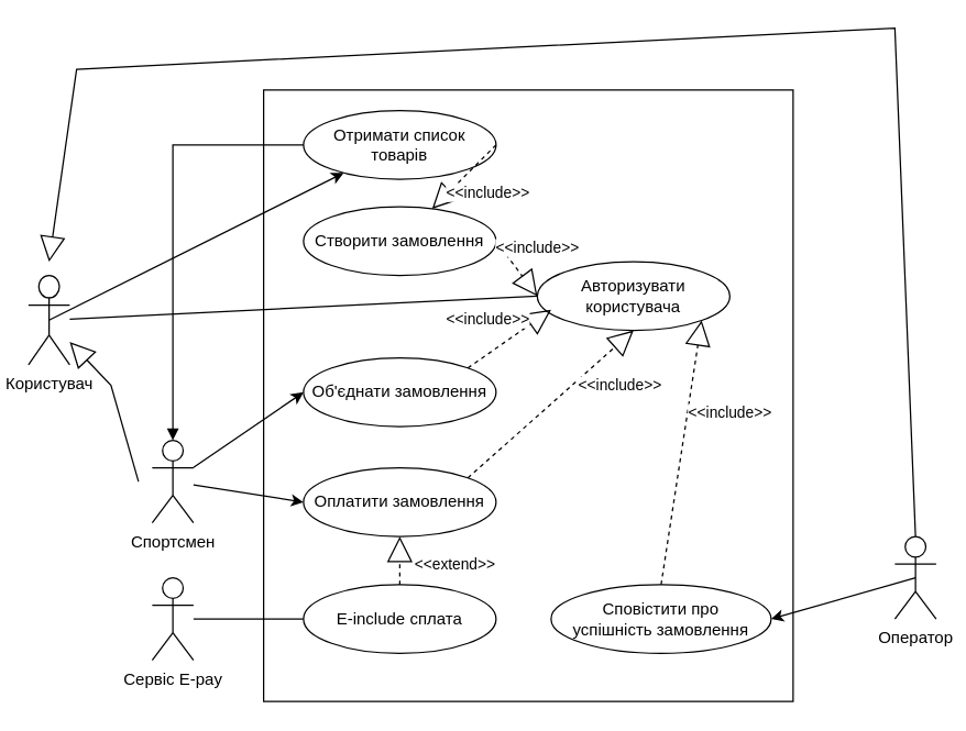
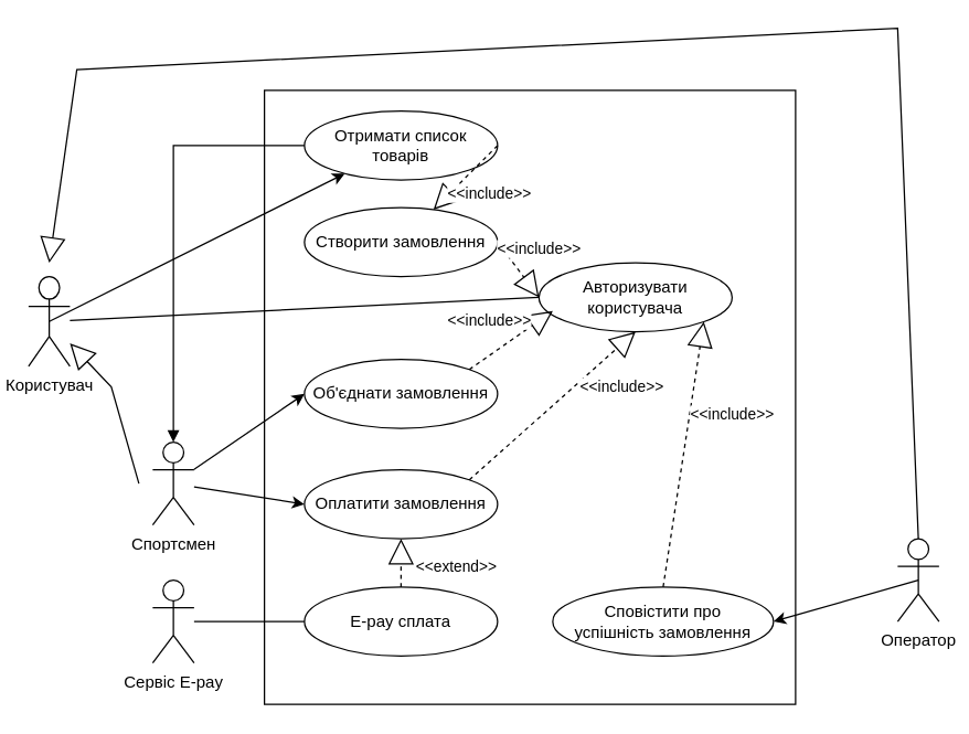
  <mxCell id="0" />
  <mxCell id="1" parent="0" />
  <mxCell id="2" style="edgeStyle=orthogonalEdgeStyle;rounded=0;orthogonalLoop=1;jettySize=auto;html=1;exitX=0.5;exitY=1;exitDx=0;exitDy=0;entryX=0.5;entryY=0;entryDx=0;entryDy=0;" parent="1" edge="1"><mxGeometry relative="1" as="geometry"><mxPoint x="440" y="395" as="sourcePoint" /></mxGeometry></mxCell>
  <mxCell id="3" value="Користувач" style="shape=umlActor;verticalLabelPosition=bottom;verticalAlign=top;html=1;outlineConnect=0;" parent="1" vertex="1"><mxGeometry x="20" y="200" width="30" height="65" as="geometry" /></mxCell>
  <mxCell id="4" value="" style="rounded=0;whiteSpace=wrap;html=1;" parent="1" vertex="1"><mxGeometry x="191" y="65" width="385" height="445" as="geometry" /></mxCell>
  <mxCell id="5" value="Отримати список&lt;br&gt;товарів" style="ellipse;whiteSpace=wrap;html=1;" parent="1" vertex="1"><mxGeometry x="220" y="80" width="140" height="50" as="geometry" /></mxCell>
  <mxCell id="6" value="Створити замовлення" style="ellipse;whiteSpace=wrap;html=1;" parent="1" vertex="1"><mxGeometry x="220" y="150" width="140" height="50" as="geometry" /></mxCell>
  <mxCell id="7" value="Об'єднати замовлення" style="ellipse;whiteSpace=wrap;html=1;" parent="1" vertex="1"><mxGeometry x="220" y="260" width="140" height="50" as="geometry" /></mxCell>
  <mxCell id="8" value="Оплатити замовлення" style="ellipse;whiteSpace=wrap;html=1;" parent="1" vertex="1"><mxGeometry x="220" y="340" width="140" height="50" as="geometry" /></mxCell>
  <mxCell id="9" value="Сповістити про&lt;br&gt;успішність замовлення" style="ellipse;whiteSpace=wrap;html=1;" parent="1" vertex="1"><mxGeometry x="400" y="425" width="160" height="50" as="geometry" /></mxCell>
  <mxCell id="10" value="Сервіс E-pay&lt;br&gt;&amp;nbsp;" style="shape=umlActor;verticalLabelPosition=bottom;verticalAlign=top;html=1;outlineConnect=0;" parent="1" vertex="1"><mxGeometry x="110" y="420" width="30" height="60" as="geometry" /></mxCell>
  <mxCell id="11" style="rounded=0;orthogonalLoop=1;jettySize=auto;html=1;exitX=0.5;exitY=0.5;exitDx=0;exitDy=0;exitPerimeter=0;entryX=1;entryY=0.5;entryDx=0;entryDy=0;" parent="1" source="12" target="9" edge="1"><mxGeometry relative="1" as="geometry" /></mxCell>
  <mxCell id="12" value="Оператор" style="shape=umlActor;verticalLabelPosition=bottom;verticalAlign=top;html=1;outlineConnect=0;" parent="1" vertex="1"><mxGeometry x="650" y="390" width="30" height="60" as="geometry" /></mxCell>
  <mxCell id="13" value="Авторизувати&lt;br&gt;користувача" style="ellipse;whiteSpace=wrap;html=1;" parent="1" vertex="1"><mxGeometry x="390" y="190" width="140" height="50" as="geometry" /></mxCell>
- <mxCell id="14" value="E-include сплата" style="ellipse;whiteSpace=wrap;html=1;" parent="1" vertex="1"><mxGeometry x="220" y="425" width="140" height="50" as="geometry" /></mxCell>
+ <mxCell id="14" value="E-pay сплата" style="ellipse;whiteSpace=wrap;html=1;" parent="1" vertex="1"><mxGeometry x="220" y="425" width="140" height="50" as="geometry" /></mxCell>
  <mxCell id="15" value="&amp;lt;&amp;lt;extend&amp;gt;&amp;gt;" style="endArrow=block;endSize=16;endFill=0;html=1;rounded=0;exitX=0.5;exitY=0;exitDx=0;exitDy=0;entryX=0.5;entryY=1;entryDx=0;entryDy=0;dashed=1;" parent="1" source="14" target="8" edge="1"><mxGeometry x="-0.143" y="-40" width="160" relative="1" as="geometry"><mxPoint x="300" y="280" as="sourcePoint" /><mxPoint x="460" y="280" as="targetPoint" /><mxPoint as="offset" /></mxGeometry></mxCell>
  <mxCell id="16" value="" style="endArrow=none;html=1;rounded=0;entryX=0;entryY=0.5;entryDx=0;entryDy=0;" parent="1" source="10" target="14" edge="1"><mxGeometry width="50" height="50" relative="1" as="geometry"><mxPoint x="360" y="310" as="sourcePoint" /><mxPoint x="160" y="420" as="targetPoint" /></mxGeometry></mxCell>
  <mxCell id="17" value="&amp;lt;&amp;lt;include&amp;gt;&amp;gt;" style="endArrow=block;endSize=16;endFill=0;html=1;rounded=0;exitX=1;exitY=0.5;exitDx=0;exitDy=0;entryX=0;entryY=0.5;entryDx=0;entryDy=0;dashed=1;" parent="1" source="6" target="13" edge="1"><mxGeometry x="-0.12" y="21" width="160" relative="1" as="geometry"><mxPoint x="420" y="350" as="sourcePoint" /><mxPoint x="370" y="375" as="targetPoint" /><mxPoint as="offset" /></mxGeometry></mxCell>
  <mxCell id="18" value="&amp;lt;&amp;lt;include&amp;gt;&amp;gt;" style="endArrow=block;endSize=16;endFill=0;html=1;rounded=0;exitX=1;exitY=0.5;exitDx=0;exitDy=0;dashed=1;" parent="1" source="5" target="6" edge="1"><mxGeometry x="-0.12" y="21" width="160" relative="1" as="geometry"><mxPoint x="370" y="185" as="sourcePoint" /><mxPoint x="400" y="225" as="targetPoint" /><mxPoint as="offset" /></mxGeometry></mxCell>
  <mxCell id="19" value="" style="endArrow=none;html=1;rounded=0;entryX=0;entryY=0.5;entryDx=0;entryDy=0;" parent="1" source="3" target="13" edge="1"><mxGeometry width="50" height="50" relative="1" as="geometry"><mxPoint x="360" y="350" as="sourcePoint" /><mxPoint x="360" y="220" as="targetPoint" /></mxGeometry></mxCell>
  <mxCell id="20" value="&amp;lt;&amp;lt;include&amp;gt;&amp;gt;" style="endArrow=block;endSize=16;endFill=0;html=1;rounded=0;exitX=1;exitY=0;exitDx=0;exitDy=0;entryX=0;entryY=0.5;entryDx=0;entryDy=0;dashed=1;" parent="1" source="7" edge="1"><mxGeometry x="-0.12" y="21" width="160" relative="1" as="geometry"><mxPoint x="370" y="185" as="sourcePoint" /><mxPoint x="400" y="225" as="targetPoint" /><mxPoint as="offset" /></mxGeometry></mxCell>
  <mxCell id="21" value="&amp;lt;&amp;lt;include&amp;gt;&amp;gt;" style="endArrow=block;endSize=16;endFill=0;html=1;rounded=0;exitX=1;exitY=0;exitDx=0;exitDy=0;entryX=0.5;entryY=1;entryDx=0;entryDy=0;dashed=1;" parent="1" source="8" target="13" edge="1"><mxGeometry x="0.578" y="-23" width="160" relative="1" as="geometry"><mxPoint x="349" y="277" as="sourcePoint" /><mxPoint x="410" y="235" as="targetPoint" /><mxPoint as="offset" /></mxGeometry></mxCell>
  <mxCell id="22" value="&amp;lt;&amp;lt;include&amp;gt;&amp;gt;" style="endArrow=block;endSize=16;endFill=0;html=1;rounded=0;exitX=0.5;exitY=0;exitDx=0;exitDy=0;entryX=1;entryY=1;entryDx=0;entryDy=0;dashed=1;" parent="1" source="9" target="13" edge="1"><mxGeometry x="0.348" y="-30" width="160" relative="1" as="geometry"><mxPoint x="349" y="357" as="sourcePoint" /><mxPoint x="470" y="250" as="targetPoint" /><mxPoint as="offset" /></mxGeometry></mxCell>
  <mxCell id="23" value="Спортсмен" style="shape=umlActor;verticalLabelPosition=bottom;verticalAlign=top;html=1;" vertex="1" parent="1"><mxGeometry x="110" y="320" width="30" height="60" as="geometry" /></mxCell>
  <mxCell id="24" value="" style="endArrow=block;endFill=1;html=1;edgeStyle=orthogonalEdgeStyle;align=left;verticalAlign=top;rounded=0;exitX=0;exitY=0.5;exitDx=0;exitDy=0;entryX=0.5;entryY=0;entryDx=0;entryDy=0;entryPerimeter=0;" edge="1" parent="1" source="5" target="23"><mxGeometry x="-1" relative="1" as="geometry"><mxPoint x="60" y="380" as="sourcePoint" /><mxPoint x="220" y="380" as="targetPoint" /></mxGeometry></mxCell>
  <mxCell id="25" style="rounded=0;orthogonalLoop=1;jettySize=auto;html=1;exitX=0.5;exitY=0.5;exitDx=0;exitDy=0;exitPerimeter=0;" edge="1" parent="1" source="3" target="5"><mxGeometry relative="1" as="geometry"><mxPoint x="720" y="430" as="sourcePoint" /><mxPoint x="570" y="460" as="targetPoint" /></mxGeometry></mxCell>
  <mxCell id="26" value="&lt;br&gt;" style="endArrow=block;endSize=16;endFill=0;html=1;rounded=0;" edge="1" parent="1" target="3"><mxGeometry x="0.348" y="-30" width="160" relative="1" as="geometry"><mxPoint x="100" y="350" as="sourcePoint" /><mxPoint x="70" y="240" as="targetPoint" /><mxPoint as="offset" /><Array as="points"><mxPoint x="80" y="280" /></Array></mxGeometry></mxCell>
  <mxCell id="27" value="&lt;br&gt;" style="endArrow=block;endSize=16;endFill=0;html=1;rounded=0;exitX=0.5;exitY=0;exitDx=0;exitDy=0;exitPerimeter=0;" edge="1" parent="1" source="12"><mxGeometry x="0.348" y="-30" width="160" relative="1" as="geometry"><mxPoint x="680" y="230" as="sourcePoint" /><mxPoint x="35" y="190" as="targetPoint" /><mxPoint as="offset" /><Array as="points"><mxPoint x="650" y="20" /><mxPoint x="55" y="50" /></Array></mxGeometry></mxCell>
  <mxCell id="28" style="rounded=0;orthogonalLoop=1;jettySize=auto;html=1;entryX=0;entryY=0.5;entryDx=0;entryDy=0;" edge="1" parent="1" source="23" target="7"><mxGeometry relative="1" as="geometry"><mxPoint x="160" y="180" as="sourcePoint" /><mxPoint x="230" y="185" as="targetPoint" /></mxGeometry></mxCell>
  <mxCell id="29" style="rounded=0;orthogonalLoop=1;jettySize=auto;html=1;entryX=0;entryY=0.5;entryDx=0;entryDy=0;" edge="1" parent="1" source="23" target="8"><mxGeometry relative="1" as="geometry"><mxPoint x="130" y="200" as="sourcePoint" /><mxPoint x="240" y="195" as="targetPoint" /></mxGeometry></mxCell>
